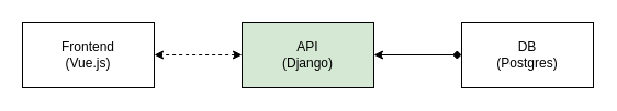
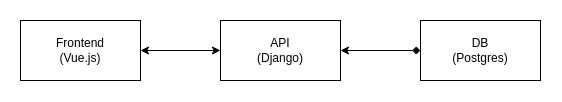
  <mxCell id="0" />
  <mxCell id="1" parent="0" />
  <mxCell id="2" value="" style="edgeStyle=orthogonalEdgeStyle;rounded=0;orthogonalLoop=1;jettySize=auto;html=1;startArrow=classic;startFill=1;endArrow=diamond;" edge="1" parent="1" source="4" target="5"><mxGeometry relative="1" as="geometry" /></mxCell>
- <mxCell id="3" value="" style="edgeStyle=orthogonalEdgeStyle;rounded=0;orthogonalLoop=1;jettySize=auto;html=1;startArrow=classic;startFill=1;dashed=1;" edge="1" parent="1" source="4" target="6"><mxGeometry relative="1" as="geometry" /></mxCell>
- <mxCell id="4" value="API&lt;br&gt;(Django)" style="rounded=0;whiteSpace=wrap;html=1;fillColor=#d5e8d4;" vertex="1" parent="1"><mxGeometry x="220" y="20" width="120" height="60" as="geometry" /></mxCell>
+ <mxCell id="3" value="" style="edgeStyle=orthogonalEdgeStyle;rounded=0;orthogonalLoop=1;jettySize=auto;html=1;startArrow=classic;startFill=1;" edge="1" parent="1" source="4" target="6"><mxGeometry relative="1" as="geometry" /></mxCell>
+ <mxCell id="4" value="API&lt;br&gt;(Django)" style="rounded=0;whiteSpace=wrap;html=1;" vertex="1" parent="1"><mxGeometry x="220" y="20" width="120" height="60" as="geometry" /></mxCell>
  <mxCell id="5" value="DB&lt;br&gt;(Postgres)" style="whiteSpace=wrap;html=1;rounded=0;" vertex="1" parent="1"><mxGeometry x="420" y="20" width="120" height="60" as="geometry" /></mxCell>
  <mxCell id="6" value="Frontend&lt;br&gt;(Vue.js)" style="whiteSpace=wrap;html=1;rounded=0;" vertex="1" parent="1"><mxGeometry x="20" y="20" width="120" height="60" as="geometry" /></mxCell>
